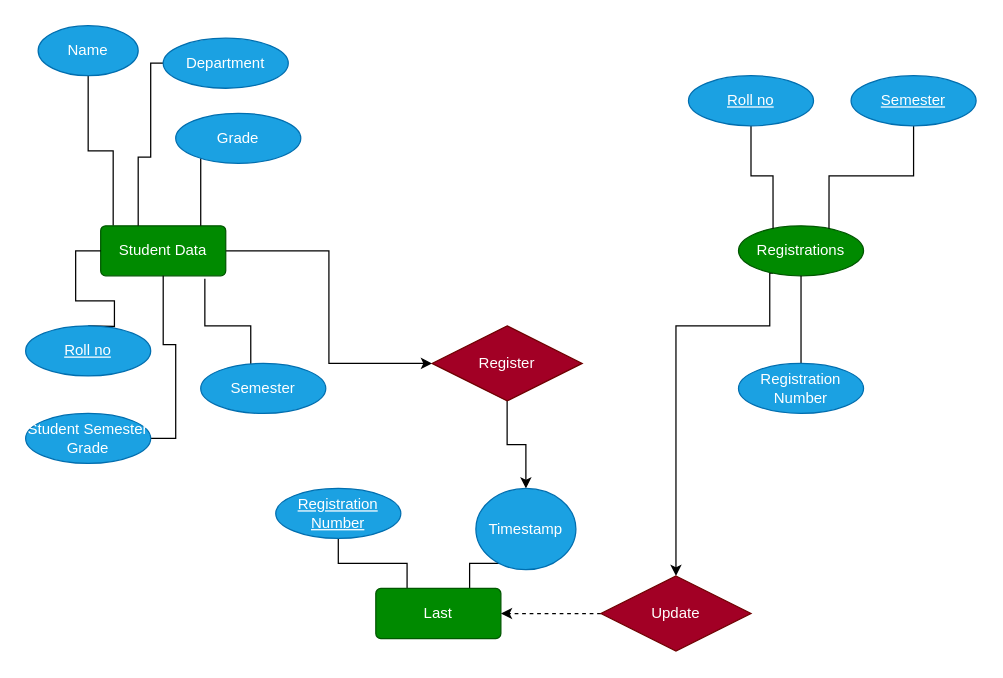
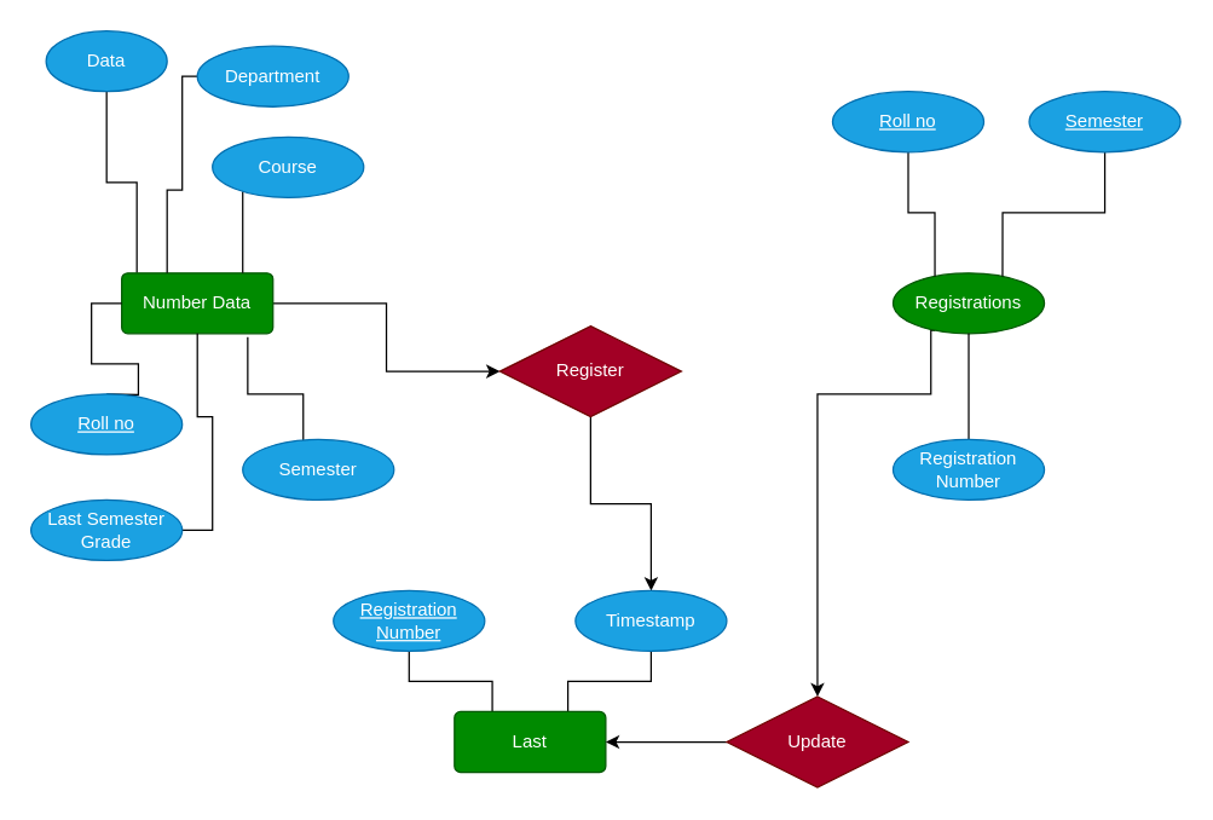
  <mxCell id="0" />
  <mxCell id="1" parent="0" />
  <mxCell id="2" value="" style="edgeStyle=orthogonalEdgeStyle;rounded=0;orthogonalLoop=1;jettySize=auto;html=1;endArrow=none;endFill=0;" parent="1" source="4" edge="1"><mxGeometry relative="1" as="geometry"><Array as="points"><mxPoint x="90" y="120" /><mxPoint x="70" y="120" /></Array><mxPoint x="70" y="60" as="targetPoint" /></mxGeometry></mxCell>
  <mxCell id="3" style="edgeStyle=orthogonalEdgeStyle;rounded=0;orthogonalLoop=1;jettySize=auto;html=1;entryX=0;entryY=0.5;entryDx=0;entryDy=0;" edge="1" parent="1" source="4" target="25"><mxGeometry relative="1" as="geometry" /></mxCell>
- <mxCell id="4" value="Student Data" style="rounded=1;arcSize=10;whiteSpace=wrap;html=1;align=center;fillColor=#008a00;fontColor=#ffffff;strokeColor=#005700;" parent="1" vertex="1"><mxGeometry x="80" y="180" width="100" height="40" as="geometry" /></mxCell>
+ <mxCell id="4" value="Number Data" style="rounded=1;arcSize=10;whiteSpace=wrap;html=1;align=center;fillColor=#008a00;fontColor=#ffffff;strokeColor=#005700;" parent="1" vertex="1"><mxGeometry x="80" y="180" width="100" height="40" as="geometry" /></mxCell>
  <mxCell id="5" style="edgeStyle=orthogonalEdgeStyle;rounded=0;orthogonalLoop=1;jettySize=auto;html=1;endArrow=none;endFill=0;" parent="1" target="4" edge="1"><mxGeometry relative="1" as="geometry"><Array as="points"><mxPoint x="120" y="50" /><mxPoint x="120" y="125" /><mxPoint x="110" y="125" /></Array><mxPoint x="130" y="50" as="sourcePoint" /></mxGeometry></mxCell>
  <mxCell id="6" style="edgeStyle=orthogonalEdgeStyle;rounded=0;orthogonalLoop=1;jettySize=auto;html=1;endArrow=none;endFill=0;" parent="1" edge="1"><mxGeometry relative="1" as="geometry"><mxPoint x="160" y="180" as="targetPoint" /><Array as="points"><mxPoint x="160" y="180" /></Array><mxPoint x="160.03" y="126.009" as="sourcePoint" /></mxGeometry></mxCell>
  <mxCell id="7" style="edgeStyle=orthogonalEdgeStyle;rounded=0;orthogonalLoop=1;jettySize=auto;html=1;entryX=0.833;entryY=1.058;entryDx=0;entryDy=0;entryPerimeter=0;endArrow=none;endFill=0;" parent="1" target="4" edge="1"><mxGeometry relative="1" as="geometry"><Array as="points"><mxPoint x="200" y="260" /><mxPoint x="163" y="260" /></Array><mxPoint x="200.03" y="290.402" as="sourcePoint" /></mxGeometry></mxCell>
  <mxCell id="8" style="edgeStyle=orthogonalEdgeStyle;rounded=0;orthogonalLoop=1;jettySize=auto;html=1;endArrow=none;endFill=0;" parent="1" edge="1"><mxGeometry relative="1" as="geometry"><mxPoint x="130" y="220" as="targetPoint" /><Array as="points"><mxPoint x="140" y="350" /><mxPoint x="140" y="275" /><mxPoint x="130" y="275" /><mxPoint x="130" y="220" /></Array><mxPoint x="120" y="350" as="sourcePoint" /></mxGeometry></mxCell>
  <mxCell id="9" style="edgeStyle=orthogonalEdgeStyle;rounded=0;orthogonalLoop=1;jettySize=auto;html=1;entryX=0;entryY=0.5;entryDx=0;entryDy=0;endArrow=none;endFill=0;" parent="1" target="4" edge="1"><mxGeometry relative="1" as="geometry"><mxPoint x="70" y="260" as="sourcePoint" /></mxGeometry></mxCell>
  <mxCell id="10" style="edgeStyle=orthogonalEdgeStyle;rounded=0;orthogonalLoop=1;jettySize=auto;html=1;exitX=0.25;exitY=1;exitDx=0;exitDy=0;entryX=0.5;entryY=0;entryDx=0;entryDy=0;" edge="1" parent="1" source="11" target="32"><mxGeometry relative="1" as="geometry"><Array as="points"><mxPoint x="615" y="260" /><mxPoint x="540" y="260" /></Array></mxGeometry></mxCell>
  <mxCell id="11" value="Registrations" style="ellipse;arcSize=10;whiteSpace=wrap;html=1;align=center;fillColor=#008a00;fontColor=#ffffff;strokeColor=#005700;" parent="1" vertex="1"><mxGeometry x="590" y="180" width="100" height="40" as="geometry" /></mxCell>
  <mxCell id="12" style="edgeStyle=orthogonalEdgeStyle;rounded=0;orthogonalLoop=1;jettySize=auto;html=1;entryX=0.25;entryY=0;entryDx=0;entryDy=0;endArrow=none;endFill=0;" parent="1" source="13" target="11" edge="1"><mxGeometry relative="1" as="geometry" /></mxCell>
  <mxCell id="13" value="Roll no" style="ellipse;whiteSpace=wrap;html=1;align=center;fontStyle=4;fillColor=#1ba1e2;fontColor=#ffffff;strokeColor=#006EAF;" parent="1" vertex="1"><mxGeometry x="550" y="60" width="100" height="40" as="geometry" /></mxCell>
  <mxCell id="14" style="edgeStyle=orthogonalEdgeStyle;rounded=0;orthogonalLoop=1;jettySize=auto;html=1;entryX=0.75;entryY=0;entryDx=0;entryDy=0;endArrow=none;endFill=0;" parent="1" source="15" target="11" edge="1"><mxGeometry relative="1" as="geometry" /></mxCell>
  <mxCell id="15" value="Semester" style="ellipse;whiteSpace=wrap;html=1;align=center;fontStyle=4;fillColor=#1ba1e2;fontColor=#ffffff;strokeColor=#006EAF;" parent="1" vertex="1"><mxGeometry x="680" y="60" width="100" height="40" as="geometry" /></mxCell>
  <mxCell id="16" style="edgeStyle=orthogonalEdgeStyle;rounded=0;orthogonalLoop=1;jettySize=auto;html=1;entryX=0.5;entryY=1;entryDx=0;entryDy=0;endArrow=none;endFill=0;" parent="1" source="17" target="11" edge="1"><mxGeometry relative="1" as="geometry" /></mxCell>
  <mxCell id="17" value="Registration Number" style="ellipse;whiteSpace=wrap;html=1;align=center;fillColor=#1ba1e2;fontColor=#ffffff;strokeColor=#006EAF;" parent="1" vertex="1"><mxGeometry x="590" y="290" width="100" height="40" as="geometry" /></mxCell>
- <mxCell id="18" value="Name" style="ellipse;whiteSpace=wrap;html=1;rounded=1;arcSize=10;fillColor=#1ba1e2;fontColor=#ffffff;strokeColor=#006EAF;" vertex="1" parent="1"><mxGeometry x="30" y="20" width="80" height="40" as="geometry" /></mxCell>
+ <mxCell id="18" value="Data" style="ellipse;whiteSpace=wrap;html=1;rounded=1;arcSize=10;fillColor=#1ba1e2;fontColor=#ffffff;strokeColor=#006EAF;" vertex="1" parent="1"><mxGeometry x="30" y="20" width="80" height="40" as="geometry" /></mxCell>
  <mxCell id="19" value="Department" style="ellipse;whiteSpace=wrap;html=1;align=center;fillColor=#1ba1e2;fontColor=#ffffff;strokeColor=#006EAF;" vertex="1" parent="1"><mxGeometry x="130" y="30" width="100" height="40" as="geometry" /></mxCell>
- <mxCell id="20" value="Grade" style="ellipse;whiteSpace=wrap;html=1;align=center;fillColor=#1ba1e2;fontColor=#ffffff;strokeColor=#006EAF;" vertex="1" parent="1"><mxGeometry x="140" y="90" width="100" height="40" as="geometry" /></mxCell>
+ <mxCell id="20" value="Course" style="ellipse;whiteSpace=wrap;html=1;align=center;fillColor=#1ba1e2;fontColor=#ffffff;strokeColor=#006EAF;" vertex="1" parent="1"><mxGeometry x="140" y="90" width="100" height="40" as="geometry" /></mxCell>
  <mxCell id="21" value="Semester" style="ellipse;whiteSpace=wrap;html=1;align=center;fillColor=#1ba1e2;fontColor=#ffffff;strokeColor=#006EAF;" vertex="1" parent="1"><mxGeometry x="160" y="290" width="100" height="40" as="geometry" /></mxCell>
- <mxCell id="22" value="Student Semester Grade" style="ellipse;whiteSpace=wrap;html=1;align=center;fillColor=#1ba1e2;fontColor=#ffffff;strokeColor=#006EAF;" vertex="1" parent="1"><mxGeometry x="20" y="330" width="100" height="40" as="geometry" /></mxCell>
+ <mxCell id="22" value="Last Semester Grade" style="ellipse;whiteSpace=wrap;html=1;align=center;fillColor=#1ba1e2;fontColor=#ffffff;strokeColor=#006EAF;" vertex="1" parent="1"><mxGeometry x="20" y="330" width="100" height="40" as="geometry" /></mxCell>
  <mxCell id="23" value="Roll no" style="ellipse;whiteSpace=wrap;html=1;align=center;fontStyle=4;fillColor=#1ba1e2;fontColor=#ffffff;strokeColor=#006EAF;" vertex="1" parent="1"><mxGeometry x="20" y="260" width="100" height="40" as="geometry" /></mxCell>
  <mxCell id="24" style="edgeStyle=orthogonalEdgeStyle;rounded=0;orthogonalLoop=1;jettySize=auto;html=1;" edge="1" parent="1" source="25" target="30"><mxGeometry relative="1" as="geometry" /></mxCell>
- <mxCell id="25" value="Register" style="shape=rhombus;perimeter=rhombusPerimeter;whiteSpace=wrap;html=1;align=center;fillColor=#a20025;strokeColor=#6F0000;fontColor=#ffffff;" vertex="1" parent="1"><mxGeometry x="345" y="260" width="120" height="60" as="geometry" /></mxCell>
+ <mxCell id="25" value="Register" style="shape=rhombus;perimeter=rhombusPerimeter;whiteSpace=wrap;html=1;align=center;fillColor=#a20025;strokeColor=#6F0000;fontColor=#ffffff;" vertex="1" parent="1"><mxGeometry x="330" y="215" width="120" height="60" as="geometry" /></mxCell>
  <mxCell id="26" style="edgeStyle=orthogonalEdgeStyle;rounded=0;orthogonalLoop=1;jettySize=auto;html=1;exitX=0.25;exitY=0;exitDx=0;exitDy=0;entryX=0.5;entryY=1;entryDx=0;entryDy=0;endArrow=none;endFill=0;" edge="1" parent="1" source="28" target="29"><mxGeometry relative="1" as="geometry" /></mxCell>
  <mxCell id="27" style="edgeStyle=orthogonalEdgeStyle;rounded=0;orthogonalLoop=1;jettySize=auto;html=1;exitX=0.75;exitY=0;exitDx=0;exitDy=0;entryX=0.5;entryY=1;entryDx=0;entryDy=0;endArrow=none;endFill=0;" edge="1" parent="1" source="28" target="30"><mxGeometry relative="1" as="geometry" /></mxCell>
  <mxCell id="28" value="Last" style="rounded=1;arcSize=10;whiteSpace=wrap;html=1;align=center;fillColor=#008a00;fontColor=#ffffff;strokeColor=#005700;" vertex="1" parent="1"><mxGeometry x="300" y="470" width="100" height="40" as="geometry" /></mxCell>
  <mxCell id="29" value="Registration Number" style="ellipse;whiteSpace=wrap;html=1;align=center;fontStyle=4;fillColor=#1ba1e2;fontColor=#ffffff;strokeColor=#006EAF;" vertex="1" parent="1"><mxGeometry x="220" y="390" width="100" height="40" as="geometry" /></mxCell>
- <mxCell id="30" value="Timestamp" style="ellipse;whiteSpace=wrap;html=1;align=center;fillColor=#1ba1e2;fontColor=#ffffff;strokeColor=#006EAF;" vertex="1" parent="1"><mxGeometry x="380" y="390" width="80" height="65" as="geometry" /></mxCell>
- <mxCell id="31" style="edgeStyle=orthogonalEdgeStyle;rounded=0;orthogonalLoop=1;jettySize=auto;html=1;entryX=1;entryY=0.5;entryDx=0;entryDy=0;dashed=1;" edge="1" parent="1" source="32" target="28"><mxGeometry relative="1" as="geometry" /></mxCell>
+ <mxCell id="30" value="Timestamp" style="ellipse;whiteSpace=wrap;html=1;align=center;fillColor=#1ba1e2;fontColor=#ffffff;strokeColor=#006EAF;" vertex="1" parent="1"><mxGeometry x="380" y="390" width="100" height="40" as="geometry" /></mxCell>
+ <mxCell id="31" style="edgeStyle=orthogonalEdgeStyle;rounded=0;orthogonalLoop=1;jettySize=auto;html=1;entryX=1;entryY=0.5;entryDx=0;entryDy=0;" edge="1" parent="1" source="32" target="28"><mxGeometry relative="1" as="geometry" /></mxCell>
  <mxCell id="32" value="Update" style="shape=rhombus;perimeter=rhombusPerimeter;whiteSpace=wrap;html=1;align=center;fillColor=#a20025;fontColor=#ffffff;strokeColor=#6F0000;" vertex="1" parent="1"><mxGeometry x="480" y="460" width="120" height="60" as="geometry" /></mxCell>
